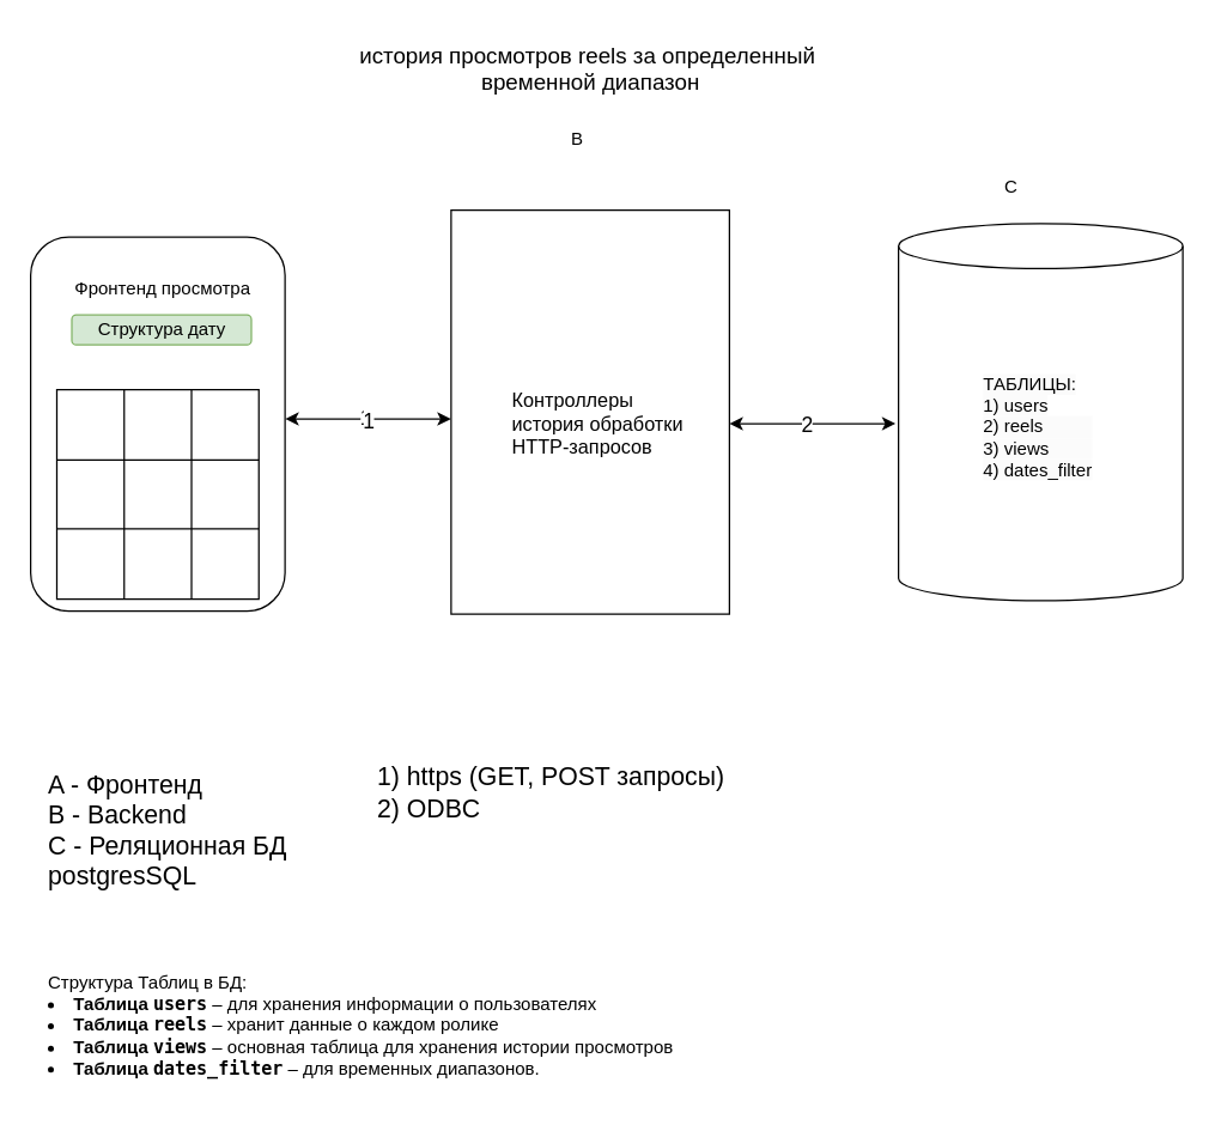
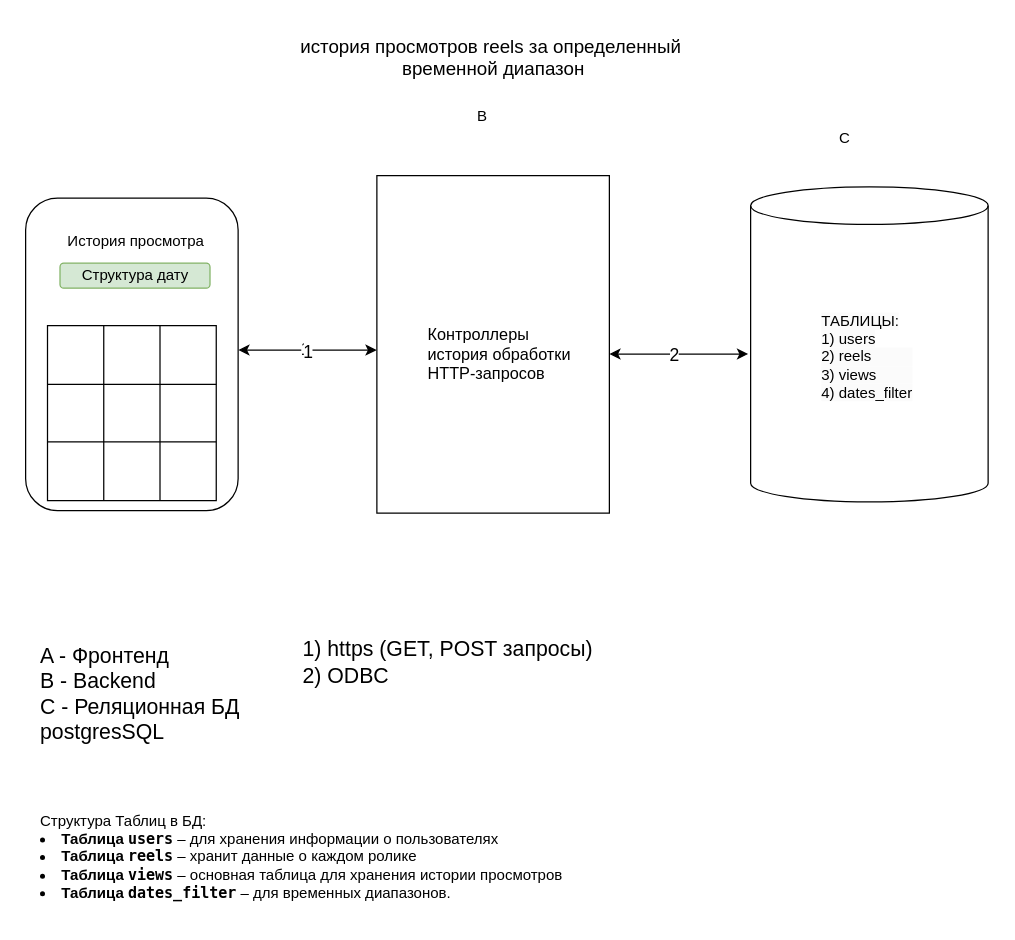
  <mxCell id="0" />
  <mxCell id="1" parent="0" />
  <mxCell id="2" value="" style="rounded=1;whiteSpace=wrap;html=1;" parent="1" vertex="1"><mxGeometry x="20" y="158" width="170" height="250" as="geometry" /></mxCell>
  <mxCell id="3" value="" style="verticalLabelPosition=bottom;verticalAlign=top;html=1;shape=mxgraph.basic.rect;fillColor2=none;strokeWidth=1;size=20;indent=5;" parent="1" vertex="1"><mxGeometry x="301" y="140" width="186" height="270" as="geometry" /></mxCell>
  <mxCell id="4" value="" style="shape=cylinder3;whiteSpace=wrap;html=1;boundedLbl=1;backgroundOutline=1;size=15;align=left;" parent="1" vertex="1"><mxGeometry x="600" y="149" width="190" height="252" as="geometry" /></mxCell>
  <mxCell id="5" value="&lt;font style=&quot;font-size: 15px;&quot;&gt;история просмотров reels за определенный&amp;nbsp;&lt;/font&gt;&lt;div style=&quot;font-size: 15px;&quot;&gt;&lt;font style=&quot;font-size: 15px;&quot;&gt;временной диапазон&lt;/font&gt;&lt;/div&gt;" style="text;html=1;align=center;verticalAlign=middle;resizable=0;points=[];autosize=1;strokeColor=none;fillColor=none;" parent="1" vertex="1"><mxGeometry x="229" y="20" width="330" height="50" as="geometry" /></mxCell>
  <mxCell id="6" value="B" style="text;html=1;align=center;verticalAlign=middle;resizable=0;points=[];autosize=1;strokeColor=none;fillColor=none;" parent="1" vertex="1"><mxGeometry x="370" y="78" width="30" height="30" as="geometry" /></mxCell>
- <mxCell id="7" value="C" style="text;html=1;align=center;verticalAlign=middle;resizable=0;points=[];autosize=1;strokeColor=none;fillColor=none;" parent="1" vertex="1"><mxGeometry x="660" y="110" width="30" height="30" as="geometry" /></mxCell>
+ <mxCell id="7" value="C" style="text;html=1;align=center;verticalAlign=middle;resizable=0;points=[];autosize=1;strokeColor=none;fillColor=none;" parent="1" vertex="1"><mxGeometry x="660" y="95" width="30" height="30" as="geometry" /></mxCell>
  <mxCell id="8" value="&lt;font style=&quot;font-size: 17px;&quot;&gt;A - Фронтенд&lt;/font&gt;&lt;div style=&quot;font-size: 17px;&quot;&gt;&lt;font style=&quot;font-size: 17px;&quot;&gt;B - Backend&lt;/font&gt;&lt;/div&gt;&lt;div style=&quot;font-size: 17px;&quot;&gt;&lt;font style=&quot;font-size: 17px;&quot;&gt;C - Реляционная БД&amp;nbsp;&lt;/font&gt;&lt;/div&gt;&lt;div style=&quot;font-size: 17px;&quot;&gt;&lt;font style=&quot;font-size: 17px;&quot;&gt;postgresSQL&lt;/font&gt;&lt;/div&gt;" style="text;html=1;align=left;verticalAlign=middle;resizable=0;points=[];autosize=1;strokeColor=none;fillColor=none;" parent="1" vertex="1"><mxGeometry x="30" y="505" width="190" height="100" as="geometry" /></mxCell>
  <mxCell id="9" value="" style="endArrow=classic;startArrow=classic;html=1;rounded=0;entryX=-0.001;entryY=0.517;entryDx=0;entryDy=0;entryPerimeter=0;exitX=1.001;exitY=0.486;exitDx=0;exitDy=0;exitPerimeter=0;" parent="1" source="2" target="3" edge="1"><mxGeometry width="50" height="50" relative="1" as="geometry"><mxPoint x="210" y="300" as="sourcePoint" /><mxPoint x="260" y="250" as="targetPoint" /></mxGeometry></mxCell>
  <mxCell id="10" value="&lt;font style=&quot;font-size: 14px;&quot;&gt;1&lt;/font&gt;" style="edgeLabel;html=1;align=center;verticalAlign=middle;resizable=0;points=[];" parent="9" vertex="1" connectable="0"><mxGeometry x="-0.042" y="1" relative="1" as="geometry"><mxPoint as="offset" /></mxGeometry></mxCell>
  <mxCell id="11" value="&lt;font style=&quot;font-size: 14px;&quot;&gt;1&lt;/font&gt;" style="edgeLabel;html=1;align=center;verticalAlign=middle;resizable=0;points=[];" parent="9" vertex="1" connectable="0"><mxGeometry x="-0.005" y="-1" relative="1" as="geometry"><mxPoint as="offset" /></mxGeometry></mxCell>
  <mxCell id="12" value="" style="endArrow=classic;startArrow=classic;html=1;rounded=0;entryX=-0.001;entryY=0.517;entryDx=0;entryDy=0;entryPerimeter=0;exitX=1.001;exitY=0.486;exitDx=0;exitDy=0;exitPerimeter=0;" parent="1" edge="1"><mxGeometry width="50" height="50" relative="1" as="geometry"><mxPoint x="487" y="282.7" as="sourcePoint" /><mxPoint x="598" y="282.7" as="targetPoint" /></mxGeometry></mxCell>
  <mxCell id="13" value="&lt;font style=&quot;font-size: 14px;&quot;&gt;2&lt;/font&gt;" style="edgeLabel;html=1;align=center;verticalAlign=middle;resizable=0;points=[];" parent="12" vertex="1" connectable="0"><mxGeometry x="-0.08" y="-1" relative="1" as="geometry"><mxPoint as="offset" /></mxGeometry></mxCell>
- <mxCell id="14" value="&lt;font style=&quot;font-size: 17px;&quot;&gt;1)&amp;nbsp;&lt;span style=&quot;text-align: center;&quot;&gt;https (GET, POST запросы)&lt;/span&gt;&lt;/font&gt;&lt;div style=&quot;font-size: 17px;&quot;&gt;&lt;span style=&quot;text-align: center;&quot;&gt;&lt;font style=&quot;font-size: 17px;&quot;&gt;2) ODBC&lt;/font&gt;&lt;/span&gt;&lt;/div&gt;" style="text;html=1;align=left;verticalAlign=middle;resizable=0;points=[];autosize=1;strokeColor=none;fillColor=none;" parent="1" vertex="1"><mxGeometry x="250" y="505" width="260" height="50" as="geometry" /></mxCell>
+ <mxCell id="14" value="&lt;font style=&quot;font-size: 17px;&quot;&gt;1)&amp;nbsp;&lt;span style=&quot;text-align: center;&quot;&gt;https (GET, POST запросы)&lt;/span&gt;&lt;/font&gt;&lt;div style=&quot;font-size: 17px;&quot;&gt;&lt;span style=&quot;text-align: center;&quot;&gt;&lt;font style=&quot;font-size: 17px;&quot;&gt;2) ODBC&lt;/font&gt;&lt;/span&gt;&lt;/div&gt;" style="text;html=1;align=left;verticalAlign=middle;resizable=0;points=[];autosize=1;strokeColor=none;fillColor=none;" parent="1" vertex="1"><mxGeometry x="240" y="505" width="260" height="50" as="geometry" /></mxCell>
  <mxCell id="15" value="" style="shape=table;startSize=0;container=1;collapsible=0;childLayout=tableLayout;fontSize=16;" parent="1" vertex="1"><mxGeometry x="37.5" y="260" width="135" height="140" as="geometry" /></mxCell>
  <mxCell id="16" value="" style="shape=tableRow;horizontal=0;startSize=0;swimlaneHead=0;swimlaneBody=0;strokeColor=inherit;top=0;left=0;bottom=0;right=0;collapsible=0;dropTarget=0;fillColor=none;points=[[0,0.5],[1,0.5]];portConstraint=eastwest;fontSize=16;" parent="15" vertex="1"><mxGeometry width="135" height="47" as="geometry" /></mxCell>
  <mxCell id="17" value="" style="shape=partialRectangle;html=1;whiteSpace=wrap;connectable=0;strokeColor=inherit;overflow=hidden;fillColor=none;top=0;left=0;bottom=0;right=0;pointerEvents=1;fontSize=16;" parent="16" vertex="1"><mxGeometry width="45" height="47" as="geometry"><mxRectangle width="45" height="47" as="alternateBounds" /></mxGeometry></mxCell>
  <mxCell id="18" value="" style="shape=partialRectangle;html=1;whiteSpace=wrap;connectable=0;strokeColor=inherit;overflow=hidden;fillColor=none;top=0;left=0;bottom=0;right=0;pointerEvents=1;fontSize=16;" parent="16" vertex="1"><mxGeometry x="45" width="45" height="47" as="geometry"><mxRectangle width="45" height="47" as="alternateBounds" /></mxGeometry></mxCell>
  <mxCell id="19" value="" style="shape=partialRectangle;html=1;whiteSpace=wrap;connectable=0;strokeColor=inherit;overflow=hidden;fillColor=none;top=0;left=0;bottom=0;right=0;pointerEvents=1;fontSize=16;" parent="16" vertex="1"><mxGeometry x="90" width="45" height="47" as="geometry"><mxRectangle width="45" height="47" as="alternateBounds" /></mxGeometry></mxCell>
  <mxCell id="20" value="" style="shape=tableRow;horizontal=0;startSize=0;swimlaneHead=0;swimlaneBody=0;strokeColor=inherit;top=0;left=0;bottom=0;right=0;collapsible=0;dropTarget=0;fillColor=none;points=[[0,0.5],[1,0.5]];portConstraint=eastwest;fontSize=16;" parent="15" vertex="1"><mxGeometry y="47" width="135" height="46" as="geometry" /></mxCell>
  <mxCell id="21" value="" style="shape=partialRectangle;html=1;whiteSpace=wrap;connectable=0;strokeColor=inherit;overflow=hidden;fillColor=none;top=0;left=0;bottom=0;right=0;pointerEvents=1;fontSize=16;" parent="20" vertex="1"><mxGeometry width="45" height="46" as="geometry"><mxRectangle width="45" height="46" as="alternateBounds" /></mxGeometry></mxCell>
  <mxCell id="22" value="" style="shape=partialRectangle;html=1;whiteSpace=wrap;connectable=0;strokeColor=inherit;overflow=hidden;fillColor=none;top=0;left=0;bottom=0;right=0;pointerEvents=1;fontSize=16;" parent="20" vertex="1"><mxGeometry x="45" width="45" height="46" as="geometry"><mxRectangle width="45" height="46" as="alternateBounds" /></mxGeometry></mxCell>
  <mxCell id="23" value="" style="shape=partialRectangle;html=1;whiteSpace=wrap;connectable=0;strokeColor=inherit;overflow=hidden;fillColor=none;top=0;left=0;bottom=0;right=0;pointerEvents=1;fontSize=16;" parent="20" vertex="1"><mxGeometry x="90" width="45" height="46" as="geometry"><mxRectangle width="45" height="46" as="alternateBounds" /></mxGeometry></mxCell>
  <mxCell id="24" value="" style="shape=tableRow;horizontal=0;startSize=0;swimlaneHead=0;swimlaneBody=0;strokeColor=inherit;top=0;left=0;bottom=0;right=0;collapsible=0;dropTarget=0;fillColor=none;points=[[0,0.5],[1,0.5]];portConstraint=eastwest;fontSize=16;" parent="15" vertex="1"><mxGeometry y="93" width="135" height="47" as="geometry" /></mxCell>
  <mxCell id="25" value="" style="shape=partialRectangle;html=1;whiteSpace=wrap;connectable=0;strokeColor=inherit;overflow=hidden;fillColor=none;top=0;left=0;bottom=0;right=0;pointerEvents=1;fontSize=16;" parent="24" vertex="1"><mxGeometry width="45" height="47" as="geometry"><mxRectangle width="45" height="47" as="alternateBounds" /></mxGeometry></mxCell>
  <mxCell id="26" value="" style="shape=partialRectangle;html=1;whiteSpace=wrap;connectable=0;strokeColor=inherit;overflow=hidden;fillColor=none;top=0;left=0;bottom=0;right=0;pointerEvents=1;fontSize=16;" parent="24" vertex="1"><mxGeometry x="45" width="45" height="47" as="geometry"><mxRectangle width="45" height="47" as="alternateBounds" /></mxGeometry></mxCell>
  <mxCell id="27" value="" style="shape=partialRectangle;html=1;whiteSpace=wrap;connectable=0;strokeColor=inherit;overflow=hidden;fillColor=none;top=0;left=0;bottom=0;right=0;pointerEvents=1;fontSize=16;" parent="24" vertex="1"><mxGeometry x="90" width="45" height="47" as="geometry"><mxRectangle width="45" height="47" as="alternateBounds" /></mxGeometry></mxCell>
- <mxCell id="28" value="Фронтенд просмотра&lt;div&gt;&lt;br&gt;&lt;/div&gt;" style="text;html=1;align=center;verticalAlign=middle;resizable=0;points=[];autosize=1;strokeColor=none;fillColor=none;" parent="1" vertex="1"><mxGeometry x="42.5" y="180" width="130" height="40" as="geometry" /></mxCell>
+ <mxCell id="28" value="История просмотра&lt;div&gt;&lt;br&gt;&lt;/div&gt;" style="text;html=1;align=center;verticalAlign=middle;resizable=0;points=[];autosize=1;strokeColor=none;fillColor=none;" parent="1" vertex="1"><mxGeometry x="42.5" y="180" width="130" height="40" as="geometry" /></mxCell>
  <mxCell id="29" value="Структура дату" style="rounded=1;whiteSpace=wrap;html=1;fillColor=#d5e8d4;strokeColor=#82b366;" parent="1" vertex="1"><mxGeometry x="47.5" y="210" width="120" height="20" as="geometry" /></mxCell>
  <mxCell id="30" value="Структура Таблиц в БД:&lt;div&gt;&lt;li&gt;&lt;strong&gt;Таблица &lt;code&gt;users&lt;/code&gt;&lt;/strong&gt; – для хранения информации о пользователях&lt;/li&gt;&lt;li&gt;&lt;strong&gt;Таблица &lt;code&gt;reels&lt;/code&gt;&lt;/strong&gt; – хранит данные о каждом ролике&lt;/li&gt;&lt;li&gt;&lt;strong&gt;Таблица &lt;code&gt;views&lt;/code&gt;&lt;/strong&gt; – основная таблица для хранения истории просмотров&lt;/li&gt;&lt;li&gt;&lt;strong&gt;Таблица &lt;code&gt;dates_filter&lt;/code&gt;&lt;/strong&gt;&amp;nbsp;– для временных диапазонов.&lt;/li&gt;&lt;/div&gt;" style="text;html=1;align=left;verticalAlign=middle;resizable=0;points=[];autosize=1;strokeColor=none;fillColor=none;" vertex="1" parent="1"><mxGeometry x="30" y="640" width="440" height="90" as="geometry" /></mxCell>
  <mxCell id="31" value="&lt;br&gt;&lt;span style=&quot;color: rgb(0, 0, 0); font-family: Helvetica; font-size: 12px; font-style: normal; font-variant-ligatures: normal; font-variant-caps: normal; font-weight: 400; letter-spacing: normal; orphans: 2; text-indent: 0px; text-transform: none; widows: 2; word-spacing: 0px; -webkit-text-stroke-width: 0px; white-space: normal; background-color: rgb(251, 251, 251); text-decoration-thickness: initial; text-decoration-style: initial; text-decoration-color: initial; float: none; display: inline !important;&quot;&gt;ТАБЛИЦЫ:&lt;/span&gt;&lt;br style=&quot;forced-color-adjust: none; color: rgb(0, 0, 0); font-family: Helvetica; font-size: 12px; font-style: normal; font-variant-ligatures: normal; font-variant-caps: normal; font-weight: 400; letter-spacing: normal; orphans: 2; text-indent: 0px; text-transform: none; widows: 2; word-spacing: 0px; -webkit-text-stroke-width: 0px; white-space: normal; background-color: rgb(251, 251, 251); text-decoration-thickness: initial; text-decoration-style: initial; text-decoration-color: initial;&quot;&gt;&lt;span style=&quot;color: rgb(0, 0, 0); font-family: Helvetica; font-size: 12px; font-style: normal; font-variant-ligatures: normal; font-variant-caps: normal; font-weight: 400; letter-spacing: normal; orphans: 2; text-indent: 0px; text-transform: none; widows: 2; word-spacing: 0px; -webkit-text-stroke-width: 0px; white-space: normal; background-color: rgb(251, 251, 251); text-decoration-thickness: initial; text-decoration-style: initial; text-decoration-color: initial; float: none; display: inline !important;&quot;&gt;1) users&lt;/span&gt;&lt;div style=&quot;forced-color-adjust: none; color: rgb(0, 0, 0); font-family: Helvetica; font-size: 12px; font-style: normal; font-variant-ligatures: normal; font-variant-caps: normal; font-weight: 400; letter-spacing: normal; orphans: 2; text-indent: 0px; text-transform: none; widows: 2; word-spacing: 0px; -webkit-text-stroke-width: 0px; white-space: normal; background-color: rgb(251, 251, 251); text-decoration-thickness: initial; text-decoration-style: initial; text-decoration-color: initial;&quot;&gt;2) reels&lt;/div&gt;&lt;div style=&quot;forced-color-adjust: none; color: rgb(0, 0, 0); font-family: Helvetica; font-size: 12px; font-style: normal; font-variant-ligatures: normal; font-variant-caps: normal; font-weight: 400; letter-spacing: normal; orphans: 2; text-indent: 0px; text-transform: none; widows: 2; word-spacing: 0px; -webkit-text-stroke-width: 0px; white-space: normal; background-color: rgb(251, 251, 251); text-decoration-thickness: initial; text-decoration-style: initial; text-decoration-color: initial;&quot;&gt;3)&amp;nbsp;views&lt;/div&gt;&lt;div style=&quot;forced-color-adjust: none; color: rgb(0, 0, 0); font-family: Helvetica; font-size: 12px; font-style: normal; font-variant-ligatures: normal; font-variant-caps: normal; font-weight: 400; letter-spacing: normal; orphans: 2; text-indent: 0px; text-transform: none; widows: 2; word-spacing: 0px; -webkit-text-stroke-width: 0px; white-space: normal; background-color: rgb(251, 251, 251); text-decoration-thickness: initial; text-decoration-style: initial; text-decoration-color: initial;&quot;&gt;4)&amp;nbsp;dates_filter&lt;/div&gt;&lt;div&gt;&lt;br/&gt;&lt;/div&gt;" style="text;html=1;align=left;verticalAlign=middle;resizable=0;points=[];autosize=1;strokeColor=none;fillColor=none;" vertex="1" parent="1"><mxGeometry x="655" y="230" width="100" height="110" as="geometry" /></mxCell>
  <mxCell id="32" value="&lt;font style=&quot;font-size: 13px;&quot;&gt;Контроллеры&amp;nbsp;&lt;/font&gt;&lt;div style=&quot;font-size: 13px;&quot;&gt;&lt;font style=&quot;font-size: 13px;&quot;&gt;история обработки&amp;nbsp;&lt;/font&gt;&lt;/div&gt;&lt;div style=&quot;font-size: 13px;&quot;&gt;&lt;font style=&quot;font-size: 13px;&quot;&gt;HTTP-запросов&lt;/font&gt;&lt;/div&gt;" style="text;html=1;align=left;verticalAlign=middle;resizable=0;points=[];autosize=1;strokeColor=none;fillColor=none;" vertex="1" parent="1"><mxGeometry x="340" y="253" width="120" height="60" as="geometry" /></mxCell>
